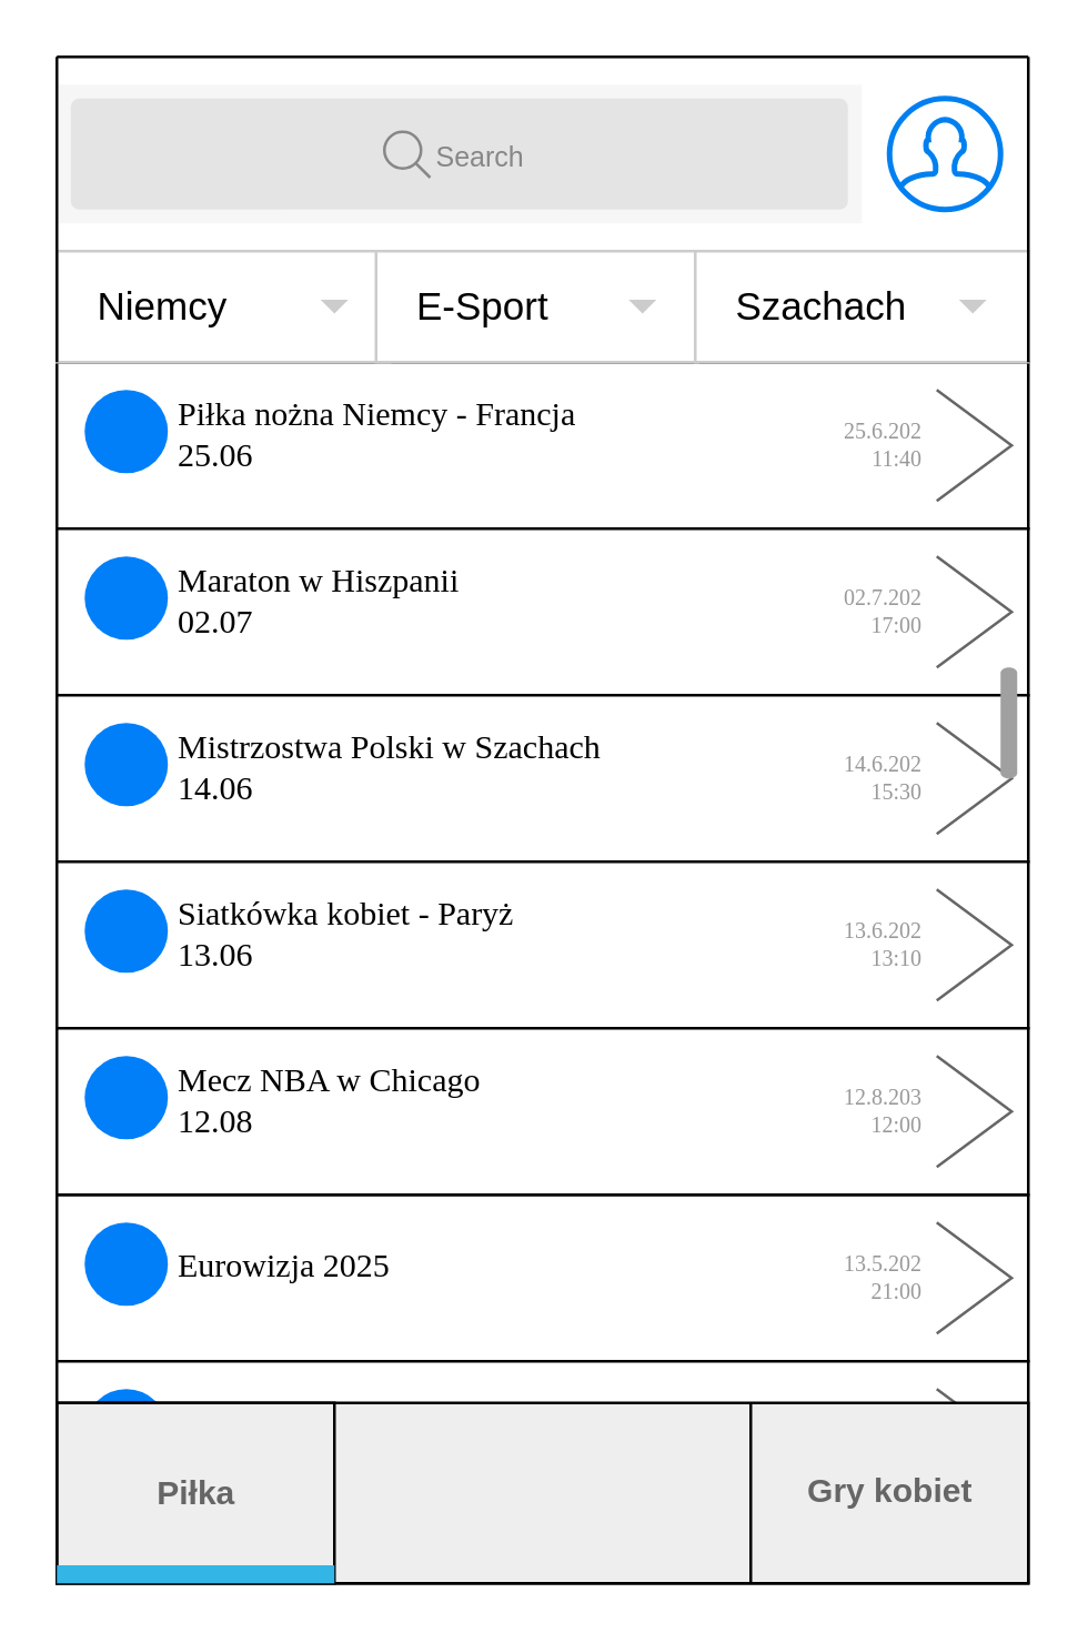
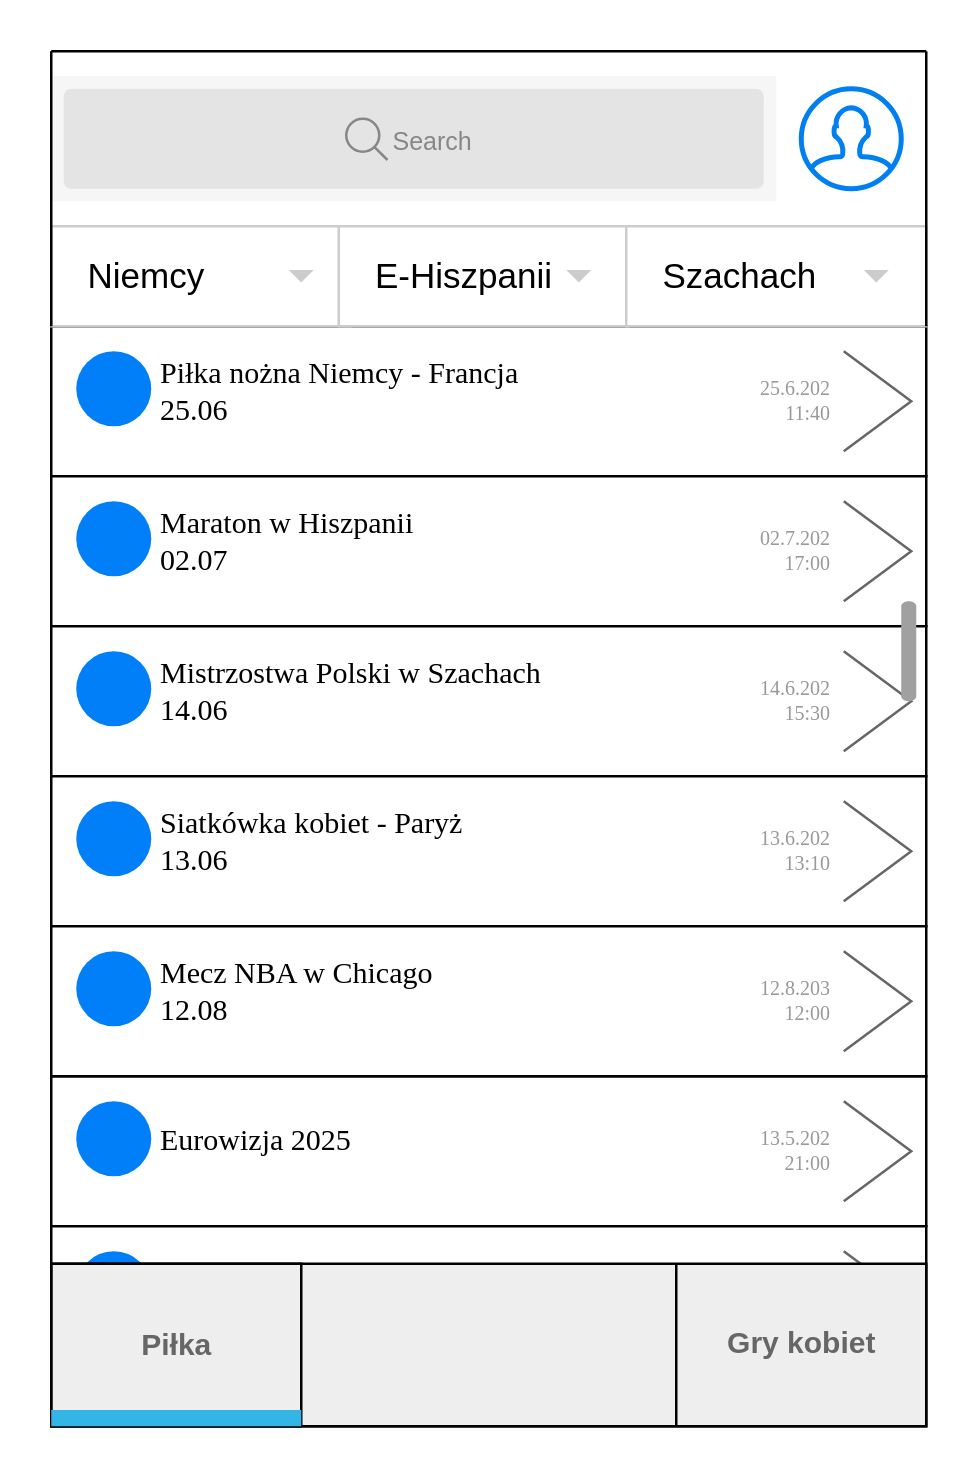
  <mxCell id="0" />
  <mxCell id="1" parent="0" />
  <mxCell id="2" value="" style="shape=rect;fillColor=#F6F6F6;strokeColor=none;" parent="1" vertex="1"><mxGeometry y="30" width="290" height="50" as="geometry" x="20" /></mxCell>
  <mxCell id="3" value="" style="html=1;strokeWidth=1;shadow=0;dashed=0;shape=mxgraph.ios7ui.marginRect;rx=3;ry=3;rectMargin=5;fillColor=#E4E4E4;strokeColor=none;" parent="2" vertex="1"><mxGeometry width="290" height="50" as="geometry" /></mxCell>
  <mxCell id="4" value="&lt;font style=&quot;font-size: 10px;&quot;&gt;Search&lt;/font&gt;" style="shape=mxgraph.ios7.icons.looking_glass;strokeColor=#878789;fillColor=none;fontColor=#878789;labelPosition=right;verticalLabelPosition=middle;align=left;verticalAlign=middle;fontSize=6;fontStyle=0;spacingTop=2;sketch=0;html=1;" parent="2" vertex="1"><mxGeometry x="0.5" y="0.5" width="16.5" height="16.5" relative="1" as="geometry"><mxPoint x="-27" y="-8" as="offset" /></mxGeometry></mxCell>
  <mxCell id="5" value="" style="endArrow=none;html=1;rounded=0;" parent="1" edge="1"><mxGeometry width="50" height="50" relative="1" as="geometry"><mxPoint y="130" as="sourcePoint" x="20" /><mxPoint x="369" y="130" as="targetPoint" /></mxGeometry></mxCell>
  <mxCell id="6" value="" style="endArrow=none;html=1;rounded=0;" parent="1" edge="1"><mxGeometry width="50" height="50" relative="1" as="geometry"><mxPoint y="90" as="sourcePoint" x="20" /><mxPoint x="369" y="90" as="targetPoint" /></mxGeometry></mxCell>
  <mxCell id="7" value="" style="shape=rect;strokeColor=default;fillColor=default;gradientColor=none;shadow=0;sketch=0;hachureGap=4;pointerEvents=0;fontFamily=Architects Daughter;fontSource=https%3A%2F%2Ffonts.googleapis.com%2Fcss%3Ffamily%3DArchitects%2BDaughter;fontSize=20;" parent="1" vertex="1"><mxGeometry y="130" width="350" height="60" as="geometry" x="20" /></mxCell>
  <mxCell id="8" value="&lt;font style=&quot;font-size: 12px;&quot;&gt;Piłka nożna Niemcy - Francja&lt;/font&gt;&lt;div&gt;&lt;font style=&quot;font-size: 12px;&quot;&gt;25.06&lt;/font&gt;&lt;/div&gt;" style="shape=ellipse;strokeColor=none;fillColor=#007FF8;fontSize=8;fontColor=#000000;align=left;spacingTop=1;spacingLeft=2;labelPosition=right;verticalLabelPosition=middle;verticalAlign=middle;sketch=0;hachureGap=4;pointerEvents=0;fontFamily=Verdana;html=1;" parent="7" vertex="1"><mxGeometry width="30" height="30" relative="1" as="geometry"><mxPoint x="10" y="10" as="offset" /></mxGeometry></mxCell>
  <mxCell id="9" value="25.6.202&lt;div&gt;11:40&lt;/div&gt;" style="shape=mxgraph.ios7.misc.right;strokeColor=#666666;labelPosition=left;verticalLabelPosition=middle;align=right;verticalAlign=middle;fontSize=8;spacingRight=4;fontColor=#999999;sketch=0;hachureGap=4;pointerEvents=0;fontFamily=Verdana;html=1;" parent="7" vertex="1"><mxGeometry x="1" width="27" height="40" relative="1" as="geometry"><mxPoint x="-33" y="10" as="offset" /></mxGeometry></mxCell>
  <mxCell id="10" value="" style="shape=rect;strokeColor=default;fillColor=default;gradientColor=none;shadow=0;sketch=0;hachureGap=4;pointerEvents=0;fontFamily=Architects Daughter;fontSource=https%3A%2F%2Ffonts.googleapis.com%2Fcss%3Ffamily%3DArchitects%2BDaughter;fontSize=20;" parent="1" vertex="1"><mxGeometry y="190" width="350" height="60" as="geometry" x="20" /></mxCell>
  <mxCell id="11" value="&lt;span style=&quot;font-size: 12px;&quot;&gt;Maraton w Hiszpanii&lt;/span&gt;&lt;div&gt;&lt;span style=&quot;font-size: 12px;&quot;&gt;02.07&lt;/span&gt;&lt;/div&gt;" style="shape=ellipse;strokeColor=none;fillColor=#007FF8;fontSize=8;fontColor=#000000;align=left;spacingTop=1;spacingLeft=2;labelPosition=right;verticalLabelPosition=middle;verticalAlign=middle;sketch=0;hachureGap=4;pointerEvents=0;fontFamily=Verdana;html=1;" parent="10" vertex="1"><mxGeometry width="30" height="30" relative="1" as="geometry"><mxPoint x="10" y="10" as="offset" /></mxGeometry></mxCell>
  <mxCell id="12" value="02.7.202&lt;div&gt;17:00&lt;/div&gt;" style="shape=mxgraph.ios7.misc.right;strokeColor=#666666;labelPosition=left;verticalLabelPosition=middle;align=right;verticalAlign=middle;fontSize=8;spacingRight=4;fontColor=#999999;sketch=0;hachureGap=4;pointerEvents=0;fontFamily=Verdana;html=1;" parent="10" vertex="1"><mxGeometry x="1" width="27" height="40" relative="1" as="geometry"><mxPoint x="-33" y="10" as="offset" /></mxGeometry></mxCell>
  <mxCell id="13" value="" style="shape=rect;strokeColor=default;fillColor=default;gradientColor=none;shadow=0;sketch=0;hachureGap=4;pointerEvents=0;fontFamily=Architects Daughter;fontSource=https%3A%2F%2Ffonts.googleapis.com%2Fcss%3Ffamily%3DArchitects%2BDaughter;fontSize=20;" parent="1" vertex="1"><mxGeometry y="250" width="350" height="60" as="geometry" x="20" /></mxCell>
  <mxCell id="14" value="&lt;span style=&quot;font-size: 12px;&quot;&gt;Mistrzostwa Polski w Szachach&lt;/span&gt;&lt;div&gt;&lt;span style=&quot;font-size: 12px;&quot;&gt;14.06&lt;/span&gt;&lt;/div&gt;" style="shape=ellipse;strokeColor=none;fillColor=#007FF8;fontSize=8;fontColor=#000000;align=left;spacingTop=1;spacingLeft=2;labelPosition=right;verticalLabelPosition=middle;verticalAlign=middle;sketch=0;hachureGap=4;pointerEvents=0;fontFamily=Verdana;html=1;" parent="13" vertex="1"><mxGeometry width="30" height="30" relative="1" as="geometry"><mxPoint x="10" y="10" as="offset" /></mxGeometry></mxCell>
  <mxCell id="15" value="14.6.202&lt;div&gt;15:30&lt;/div&gt;" style="shape=mxgraph.ios7.misc.right;strokeColor=#666666;labelPosition=left;verticalLabelPosition=middle;align=right;verticalAlign=middle;fontSize=8;spacingRight=4;fontColor=#999999;sketch=0;hachureGap=4;pointerEvents=0;fontFamily=Verdana;html=1;" parent="13" vertex="1"><mxGeometry x="1" width="27" height="40" relative="1" as="geometry"><mxPoint x="-33" y="10" as="offset" /></mxGeometry></mxCell>
  <mxCell id="16" value="" style="shape=rect;strokeColor=default;fillColor=default;gradientColor=none;shadow=0;sketch=0;hachureGap=4;pointerEvents=0;fontFamily=Architects Daughter;fontSource=https%3A%2F%2Ffonts.googleapis.com%2Fcss%3Ffamily%3DArchitects%2BDaughter;fontSize=20;" parent="1" vertex="1"><mxGeometry y="430" width="350" height="60" as="geometry" x="20" /></mxCell>
  <mxCell id="17" value="&lt;span style=&quot;font-size: 12px;&quot;&gt;Eurowizja 2025&lt;/span&gt;" style="shape=ellipse;strokeColor=none;fillColor=#007FF8;fontSize=8;fontColor=#000000;align=left;spacingTop=1;spacingLeft=2;labelPosition=right;verticalLabelPosition=middle;verticalAlign=middle;sketch=0;hachureGap=4;pointerEvents=0;fontFamily=Verdana;html=1;" parent="16" vertex="1"><mxGeometry width="30" height="30" relative="1" as="geometry"><mxPoint x="10" y="10" as="offset" /></mxGeometry></mxCell>
  <mxCell id="18" value="13.5.202&lt;div&gt;21:00&lt;/div&gt;" style="shape=mxgraph.ios7.misc.right;strokeColor=#666666;labelPosition=left;verticalLabelPosition=middle;align=right;verticalAlign=middle;fontSize=8;spacingRight=4;fontColor=#999999;sketch=0;hachureGap=4;pointerEvents=0;fontFamily=Verdana;html=1;" parent="16" vertex="1"><mxGeometry x="1" width="27" height="40" relative="1" as="geometry"><mxPoint x="-33" y="10" as="offset" /></mxGeometry></mxCell>
  <mxCell id="19" value="" style="shape=rect;strokeColor=default;fillColor=default;gradientColor=none;shadow=0;sketch=0;hachureGap=4;pointerEvents=0;fontFamily=Architects Daughter;fontSource=https%3A%2F%2Ffonts.googleapis.com%2Fcss%3Ffamily%3DArchitects%2BDaughter;fontSize=20;" parent="1" vertex="1"><mxGeometry y="310" width="350" height="60" as="geometry" x="20" /></mxCell>
  <mxCell id="20" value="&lt;span style=&quot;font-size: 12px;&quot;&gt;Siatkówka kobiet - Paryż&lt;/span&gt;&lt;div&gt;&lt;span style=&quot;font-size: 12px;&quot;&gt;13.06&lt;/span&gt;&lt;/div&gt;" style="shape=ellipse;strokeColor=none;fillColor=#007FF8;fontSize=8;fontColor=#000000;align=left;spacingTop=1;spacingLeft=2;labelPosition=right;verticalLabelPosition=middle;verticalAlign=middle;sketch=0;hachureGap=4;pointerEvents=0;fontFamily=Verdana;html=1;" parent="19" vertex="1"><mxGeometry width="30" height="30" relative="1" as="geometry"><mxPoint x="10" y="10" as="offset" /></mxGeometry></mxCell>
  <mxCell id="21" value="13.6.202&lt;div&gt;13:10&lt;/div&gt;" style="shape=mxgraph.ios7.misc.right;strokeColor=#666666;labelPosition=left;verticalLabelPosition=middle;align=right;verticalAlign=middle;fontSize=8;spacingRight=4;fontColor=#999999;sketch=0;hachureGap=4;pointerEvents=0;fontFamily=Verdana;html=1;" parent="19" vertex="1"><mxGeometry x="1" width="27" height="40" relative="1" as="geometry"><mxPoint x="-33" y="10" as="offset" /></mxGeometry></mxCell>
  <mxCell id="22" value="" style="shape=rect;strokeColor=default;fillColor=default;gradientColor=none;shadow=0;sketch=0;hachureGap=4;pointerEvents=0;fontFamily=Architects Daughter;fontSource=https%3A%2F%2Ffonts.googleapis.com%2Fcss%3Ffamily%3DArchitects%2BDaughter;fontSize=20;" parent="1" vertex="1"><mxGeometry y="370" width="350" height="60" as="geometry" x="20" /></mxCell>
  <mxCell id="23" value="&lt;span style=&quot;font-size: 12px;&quot;&gt;Mecz NBA w Chicago&lt;/span&gt;&lt;div&gt;&lt;span style=&quot;font-size: 12px;&quot;&gt;12.08&lt;/span&gt;&lt;/div&gt;" style="shape=ellipse;strokeColor=none;fillColor=#007FF8;fontSize=8;fontColor=#000000;align=left;spacingTop=1;spacingLeft=2;labelPosition=right;verticalLabelPosition=middle;verticalAlign=middle;sketch=0;hachureGap=4;pointerEvents=0;fontFamily=Verdana;html=1;" parent="22" vertex="1"><mxGeometry width="30" height="30" relative="1" as="geometry"><mxPoint x="10" y="10" as="offset" /></mxGeometry></mxCell>
  <mxCell id="24" value="12.8.203&lt;div&gt;12:00&lt;/div&gt;" style="shape=mxgraph.ios7.misc.right;strokeColor=#666666;labelPosition=left;verticalLabelPosition=middle;align=right;verticalAlign=middle;fontSize=8;spacingRight=4;fontColor=#999999;sketch=0;hachureGap=4;pointerEvents=0;fontFamily=Verdana;html=1;" parent="22" vertex="1"><mxGeometry x="1" width="27" height="40" relative="1" as="geometry"><mxPoint x="-33" y="10" as="offset" /></mxGeometry></mxCell>
  <mxCell id="25" value="" style="html=1;verticalLabelPosition=bottom;labelBackgroundColor=#ffffff;verticalAlign=top;shadow=0;dashed=0;strokeWidth=2;shape=mxgraph.ios7.misc.scroll_(vertical);fillColor=#a0a0a0;movable=1;resizable=1;rotatable=1;deletable=1;editable=1;locked=0;connectable=1;" parent="1" vertex="1"><mxGeometry x="360" y="240" width="6" height="40" as="geometry" /></mxCell>
  <mxCell id="26" value="" style="shape=rect;strokeColor=default;fillColor=default;gradientColor=none;shadow=0;sketch=0;hachureGap=4;pointerEvents=0;fontFamily=Architects Daughter;fontSource=https%3A%2F%2Ffonts.googleapis.com%2Fcss%3Ffamily%3DArchitects%2BDaughter;fontSize=20;" parent="1" vertex="1"><mxGeometry y="490" width="350" height="80" as="geometry" x="20" /></mxCell>
  <mxCell id="27" value="" style="shape=ellipse;strokeColor=none;fillColor=#007FF8;fontSize=8;fontColor=#000000;align=left;spacingTop=1;spacingLeft=2;labelPosition=right;verticalLabelPosition=middle;verticalAlign=middle;sketch=0;hachureGap=4;pointerEvents=0;fontFamily=Verdana;html=1;" parent="26" vertex="1"><mxGeometry width="30" height="30" relative="1" as="geometry"><mxPoint x="10" y="10" as="offset" /></mxGeometry></mxCell>
  <mxCell id="28" value="13.5.202&lt;div&gt;21:00&lt;/div&gt;" style="shape=mxgraph.ios7.misc.right;strokeColor=#666666;labelPosition=left;verticalLabelPosition=middle;align=right;verticalAlign=middle;fontSize=8;spacingRight=4;fontColor=#999999;sketch=0;hachureGap=4;pointerEvents=0;fontFamily=Verdana;html=1;" parent="26" vertex="1"><mxGeometry x="1" width="27" height="40" relative="1" as="geometry"><mxPoint x="-33" y="10" as="offset" /></mxGeometry></mxCell>
  <mxCell id="29" value="" style="strokeWidth=1;html=1;shadow=0;dashed=0;shape=mxgraph.android.rrect;rSize=0;fillColor=#eeeeee;strokeColor=default;" parent="26" vertex="1"><mxGeometry y="15" width="350" height="65" as="geometry" /></mxCell>
  <mxCell id="30" value="" style="strokeWidth=1;html=1;shadow=0;dashed=0;shape=mxgraph.android.anchor;fontStyle=1;fontColor=#666666;" parent="29" vertex="1"><mxGeometry width="50" height="65" as="geometry" /></mxCell>
  <mxCell id="31" value="Piłka" style="strokeWidth=1;html=1;shadow=0;dashed=0;shape=mxgraph.android.rrect;rSize=0;fontStyle=1;fillColor=none;strokeColor=default;fontColor=#666666;" parent="29" vertex="1"><mxGeometry width="100" height="65" as="geometry" /></mxCell>
  <mxCell id="32" value="" style="strokeWidth=1;html=1;shadow=0;dashed=0;shape=mxgraph.android.rrect;rSize=0;fillColor=#33b5e5;strokeColor=none;" parent="31" vertex="1"><mxGeometry y="58.5" width="100" height="6.5" as="geometry" /></mxCell>
  <mxCell id="33" value="Gry kobiet" style="strokeWidth=1;html=1;shadow=0;dashed=0;shape=mxgraph.android.anchor;fontStyle=1;fontColor=#666666;strokeColor=default;" parent="29" vertex="1"><mxGeometry x="250" y="-0.001" width="100" height="65" as="geometry" /></mxCell>
  <mxCell id="34" value="" style="endArrow=none;html=1;rounded=0;" parent="29" edge="1"><mxGeometry width="50" height="50" relative="1" as="geometry"><mxPoint x="250" as="sourcePoint" /><mxPoint x="250" y="65" as="targetPoint" /></mxGeometry></mxCell>
  <mxCell id="35" value="" style="dashed=0;align=center;fontSize=12;shape=rect;fillColor=#ffffff;strokeColor=#cccccc;whiteSpace=wrap;html=1;" parent="1" vertex="1"><mxGeometry y="90" width="120" height="40" as="geometry" x="20" /></mxCell>
  <mxCell id="36" value="Niemcy" style="text;fontColor=#000000;verticalAlign=middle;spacingLeft=13;fontSize=14;whiteSpace=wrap;html=1;" parent="35" vertex="1"><mxGeometry width="116" height="40" as="geometry" /></mxCell>
  <mxCell id="37" value="" style="dashed=0;html=1;shape=mxgraph.gmdl.triangle;fillColor=#cccccc;strokeColor=none;" parent="35" vertex="1"><mxGeometry x="1" y="0.5" width="10" height="5" relative="1" as="geometry"><mxPoint x="-25" y="-2.5" as="offset" /></mxGeometry></mxCell>
  <mxCell id="38" value="" style="dashed=0;align=center;fontSize=12;shape=rect;fillColor=#ffffff;strokeColor=#cccccc;whiteSpace=wrap;html=1;" parent="1" vertex="1"><mxGeometry x="135" y="90" width="116" height="40" as="geometry" /></mxCell>
- <mxCell id="39" value="E-Sport" style="text;fontColor=#000000;verticalAlign=middle;spacingLeft=13;fontSize=14;whiteSpace=wrap;html=1;" parent="38" vertex="1"><mxGeometry width="116" height="40" as="geometry" /></mxCell>
+ <mxCell id="39" value="E-Hiszpanii" style="text;fontColor=#000000;verticalAlign=middle;spacingLeft=13;fontSize=14;whiteSpace=wrap;html=1;" parent="38" vertex="1"><mxGeometry width="116" height="40" as="geometry" /></mxCell>
  <mxCell id="40" value="" style="dashed=0;html=1;shape=mxgraph.gmdl.triangle;fillColor=#cccccc;strokeColor=none;" parent="38" vertex="1"><mxGeometry x="1" y="0.5" width="10" height="5" relative="1" as="geometry"><mxPoint x="-25" y="-2.5" as="offset" /></mxGeometry></mxCell>
  <mxCell id="41" value="" style="dashed=0;align=center;fontSize=12;shape=rect;fillColor=#ffffff;strokeColor=#cccccc;whiteSpace=wrap;html=1;" parent="1" vertex="1"><mxGeometry x="250" y="90" width="120" height="40" as="geometry" /></mxCell>
  <mxCell id="42" value="Szachach" style="text;fontColor=#000000;verticalAlign=middle;spacingLeft=13;fontSize=14;whiteSpace=wrap;html=1;" parent="41" vertex="1"><mxGeometry width="120.0" height="40" as="geometry" /></mxCell>
  <mxCell id="43" value="" style="dashed=0;html=1;shape=mxgraph.gmdl.triangle;fillColor=#cccccc;strokeColor=none;" parent="41" vertex="1"><mxGeometry x="1" y="0.5" width="10" height="5" relative="1" as="geometry"><mxPoint x="-25" y="-2.5" as="offset" /></mxGeometry></mxCell>
  <mxCell id="44" value="" style="html=1;verticalLabelPosition=bottom;align=center;labelBackgroundColor=#ffffff;verticalAlign=top;strokeWidth=2;strokeColor=#0080F0;shadow=0;dashed=0;shape=mxgraph.ios7.icons.user;" parent="1" vertex="1"><mxGeometry x="320" y="35" width="40" height="40" as="geometry" /></mxCell>
  <mxCell id="45" value="" style="group" vertex="1" connectable="0" parent="1"><mxGeometry y="20" width="350" height="110" as="geometry" x="20" /></mxCell>
  <mxCell id="46" value="" style="endArrow=none;html=1;rounded=0;exitX=0;exitY=0;exitDx=0;exitDy=0;" edge="1" parent="45" source="7"><mxGeometry width="50" height="50" relative="1" as="geometry"><mxPoint y="73.333" as="sourcePoint" /><mxPoint as="targetPoint" /></mxGeometry></mxCell>
  <mxCell id="47" value="" style="endArrow=none;html=1;rounded=0;" edge="1" parent="45"><mxGeometry width="50" height="50" relative="1" as="geometry"><mxPoint x="350" y="110" as="sourcePoint" /><mxPoint x="350" as="targetPoint" /></mxGeometry></mxCell>
  <mxCell id="48" value="" style="endArrow=none;html=1;rounded=0;" edge="1" parent="45"><mxGeometry width="50" height="50" relative="1" as="geometry"><mxPoint as="sourcePoint" /><mxPoint x="350" as="targetPoint" /><Array as="points"><mxPoint x="180" /></Array></mxGeometry></mxCell>
